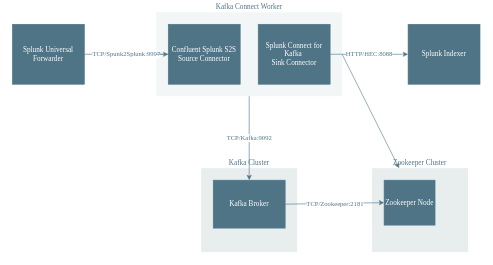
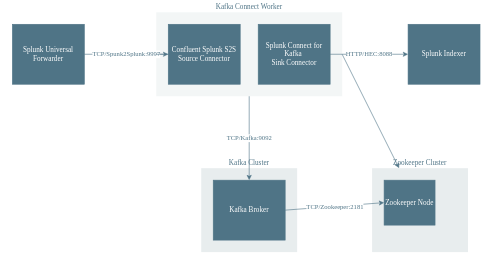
  <mxCell id="0" />
  <mxCell id="1" parent="0" />
  <mxCell id="2" value="Kafka Cluster" style="rounded=0;whiteSpace=wrap;html=1;fontFamily=Corbel;fontSize=12;align=center;strokeColor=none;fillColor=#E8EDEE;labelPosition=center;verticalLabelPosition=top;verticalAlign=bottom;fontColor=#4F7486;fontSource=http%3A%2F%2Fdb.onlinewebfonts.com%2Ft%2F51ee907427c788c3ab4442e73286d641.woff;" parent="1" vertex="1"><mxGeometry x="335" y="280" width="160" height="140" as="geometry" /></mxCell>
  <mxCell id="3" value="Splunk Universal Forwarder" style="rounded=0;whiteSpace=wrap;html=1;fillColor=#4F7486;strokeColor=#4F7486;fontColor=#FFFFFF;fontFamily=Corbel;fontSource=http%3A%2F%2Fdb.onlinewebfonts.com%2Ft%2F51ee907427c788c3ab4442e73286d641.woff;" parent="1" vertex="1"><mxGeometry y="40" width="120" height="100" as="geometry" x="20" /></mxCell>
  <mxCell id="4" value="Splunk Indexer" style="rounded=0;whiteSpace=wrap;html=1;fillColor=#4F7486;strokeColor=#4F7486;fontColor=#FFFFFF;fontFamily=Corbel;fontSource=http%3A%2F%2Fdb.onlinewebfonts.com%2Ft%2F51ee907427c788c3ab4442e73286d641.woff;" parent="1" vertex="1"><mxGeometry x="680" y="40" width="120" height="100" as="geometry" /></mxCell>
- <mxCell id="5" value="Kafka Broker" style="rounded=0;whiteSpace=wrap;html=1;fillColor=#4F7486;strokeColor=#4F7486;fontColor=#FFFFFF;fontFamily=Corbel;fontSource=http%3A%2F%2Fdb.onlinewebfonts.com%2Ft%2F51ee907427c788c3ab4442e73286d641.woff;" parent="1" vertex="1"><mxGeometry x="355" y="300" width="120" height="80" as="geometry" /></mxCell>
+ <mxCell id="5" value="Kafka Broker" style="rounded=0;whiteSpace=wrap;html=1;fillColor=#4F7486;strokeColor=#4F7486;fontColor=#FFFFFF;fontFamily=Corbel;fontSource=http%3A%2F%2Fdb.onlinewebfonts.com%2Ft%2F51ee907427c788c3ab4442e73286d641.woff;" parent="1" vertex="1"><mxGeometry x="355" y="300" width="120" height="100" as="geometry" /></mxCell>
  <mxCell id="6" value="Zookeeper Cluster" style="rounded=0;whiteSpace=wrap;html=1;fontFamily=Corbel;fontSize=12;align=center;strokeColor=none;fillColor=#E8EDEE;labelPosition=center;verticalLabelPosition=top;verticalAlign=bottom;fontColor=#4F7486;fontSource=http%3A%2F%2Fdb.onlinewebfonts.com%2Ft%2F51ee907427c788c3ab4442e73286d641.woff;" parent="1" vertex="1"><mxGeometry x="620" y="280" width="160" height="140" as="geometry" /></mxCell>
  <mxCell id="7" value="Zookeeper Node" style="rounded=0;whiteSpace=wrap;html=1;fillColor=#4F7486;strokeColor=#4F7486;fontColor=#FFFFFF;fontFamily=Corbel;fontSource=http%3A%2F%2Fdb.onlinewebfonts.com%2Ft%2F51ee907427c788c3ab4442e73286d641.woff;" parent="1" vertex="1"><mxGeometry x="640" y="300" width="85" height="75" as="geometry" /></mxCell>
  <mxCell id="8" value="Kafka Connect Worker" style="rounded=0;whiteSpace=wrap;html=1;fontFamily=Corbel;fontSource=http%3A%2F%2Fdb.onlinewebfonts.com%2Ft%2F51ee907427c788c3ab4442e73286d641.woff;labelPosition=center;verticalLabelPosition=top;align=center;verticalAlign=bottom;fontColor=#4F7486;opacity=50;fillColor=#E8EDEE;strokeColor=none;" parent="1" vertex="1"><mxGeometry x="260" y="20" width="310" height="140" as="geometry" /></mxCell>
  <mxCell id="9" value="TCP/Zookeeper:2181" style="endArrow=classic;html=1;strokeColor=#4F7486;rounded=0;exitX=1;exitY=0.5;exitDx=0;exitDy=0;entryX=0;entryY=0.5;entryDx=0;entryDy=0;fontFamily=Corbel;fontSource=http%3A%2F%2Fdb.onlinewebfonts.com%2Ft%2F51ee907427c788c3ab4442e73286d641.woff;fontColor=#4F7486;" parent="1" source="5" target="7" edge="1"><mxGeometry width="50" height="50" relative="1" as="geometry"><mxPoint x="530" y="610" as="sourcePoint" /><mxPoint x="580" y="560" as="targetPoint" /></mxGeometry></mxCell>
  <mxCell id="10" value="TCP/Kafka:9092" style="endArrow=classic;html=1;strokeColor=#4F7486;rounded=0;exitX=0.5;exitY=1;exitDx=0;exitDy=0;entryX=0.5;entryY=0;entryDx=0;entryDy=0;fontFamily=Corbel;fontSource=http%3A%2F%2Fdb.onlinewebfonts.com%2Ft%2F51ee907427c788c3ab4442e73286d641.woff;fontColor=#4F7486;" parent="1" source="8" target="5" edge="1"><mxGeometry width="50" height="50" relative="1" as="geometry"><mxPoint x="390" y="350" as="sourcePoint" /><mxPoint x="390" y="450" as="targetPoint" /></mxGeometry></mxCell>
  <mxCell id="11" value="TCP/Spunk2Splunk:9997" style="endArrow=classic;html=1;rounded=0;exitX=1;exitY=0.5;exitDx=0;exitDy=0;entryX=0;entryY=0.5;entryDx=0;entryDy=0;fontFamily=Corbel;fontSource=http%3A%2F%2Fdb.onlinewebfonts.com%2Ft%2F51ee907427c788c3ab4442e73286d641.woff;strokeColor=#4F7486;fontColor=#4F7486;" parent="1" source="3" target="16" edge="1"><mxGeometry width="50" height="50" relative="1" as="geometry"><mxPoint x="130" y="150" as="sourcePoint" /><mxPoint x="130" y="250" as="targetPoint" /></mxGeometry></mxCell>
  <mxCell id="12" value="HTTP/HEC:8088" style="endArrow=classic;html=1;rounded=0;exitX=1;exitY=0.5;exitDx=0;exitDy=0;entryX=0;entryY=0.5;entryDx=0;entryDy=0;fontFamily=Corbel;fontSource=http%3A%2F%2Fdb.onlinewebfonts.com%2Ft%2F51ee907427c788c3ab4442e73286d641.woff;strokeColor=#4F7486;fontColor=#4F7486;" parent="1" source="15" target="4" edge="1"><mxGeometry width="50" height="50" relative="1" as="geometry"><mxPoint x="320" y="160" as="sourcePoint" /><mxPoint x="320" y="260" as="targetPoint" /></mxGeometry></mxCell>
  <mxCell id="13" value="" style="endArrow=classic;html=1;strokeColor=#4F7486;rounded=0;exitX=0;exitY=0.5;exitDx=0;exitDy=0;entryX=1;entryY=0.5;entryDx=0;entryDy=0;fontFamily=Corbel;fontSource=http%3A%2F%2Fdb.onlinewebfonts.com%2Ft%2F51ee907427c788c3ab4442e73286d641.woff;" parent="1" source="8" target="16" edge="1"><mxGeometry width="50" height="50" relative="1" as="geometry"><mxPoint x="300" y="290" as="sourcePoint" /><mxPoint x="300" y="370" as="targetPoint" /></mxGeometry></mxCell>
  <mxCell id="14" value="" style="endArrow=classic;html=1;strokeColor=#4F7486;rounded=0;exitX=1;exitY=0.5;exitDx=0;exitDy=0;fontFamily=Corbel;fontSource=http%3A%2F%2Fdb.onlinewebfonts.com%2Ft%2F51ee907427c788c3ab4442e73286d641.woff;" parent="1" source="8" target="6" edge="1"><mxGeometry width="50" height="50" relative="1" as="geometry"><mxPoint x="310" y="300" as="sourcePoint" /><mxPoint x="310" y="380" as="targetPoint" /></mxGeometry></mxCell>
  <mxCell id="15" value="Splunk Connect for Kafka&amp;nbsp;&lt;br&gt;Sink Connector" style="rounded=0;whiteSpace=wrap;html=1;fillColor=#4F7486;fontColor=#FFFFFF;fontFamily=Corbel;fontSource=http%3A%2F%2Fdb.onlinewebfonts.com%2Ft%2F51ee907427c788c3ab4442e73286d641.woff;strokeColor=#4F7486;" parent="1" vertex="1"><mxGeometry x="430" y="40" width="120" height="100" as="geometry" /></mxCell>
  <mxCell id="16" value="Confluent Splunk S2S Source Connector" style="rounded=0;whiteSpace=wrap;html=1;fillColor=#4F7486;fontColor=#FFFFFF;fontFamily=Corbel;fontSource=http%3A%2F%2Fdb.onlinewebfonts.com%2Ft%2F51ee907427c788c3ab4442e73286d641.woff;strokeColor=#4F7486;" parent="1" vertex="1"><mxGeometry x="280" y="40" width="120" height="100" as="geometry" /></mxCell>
